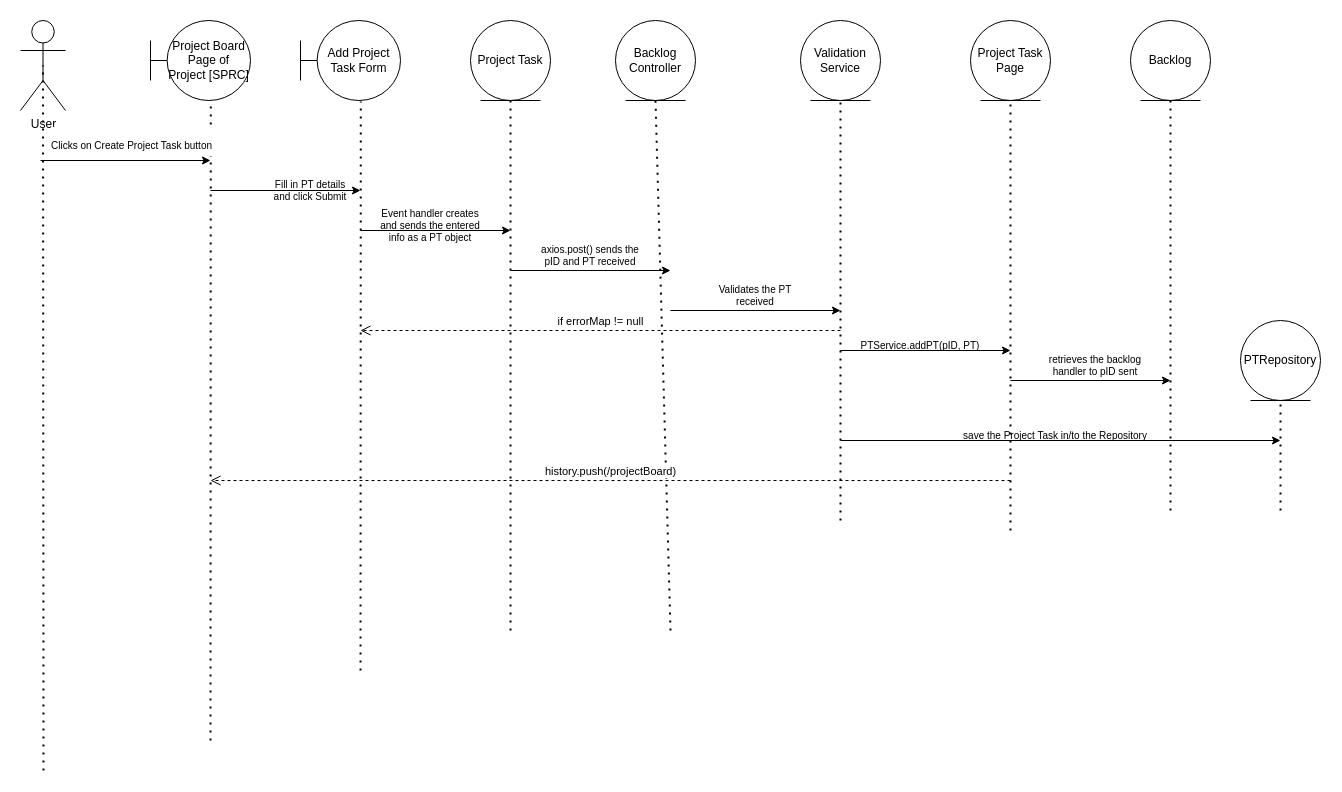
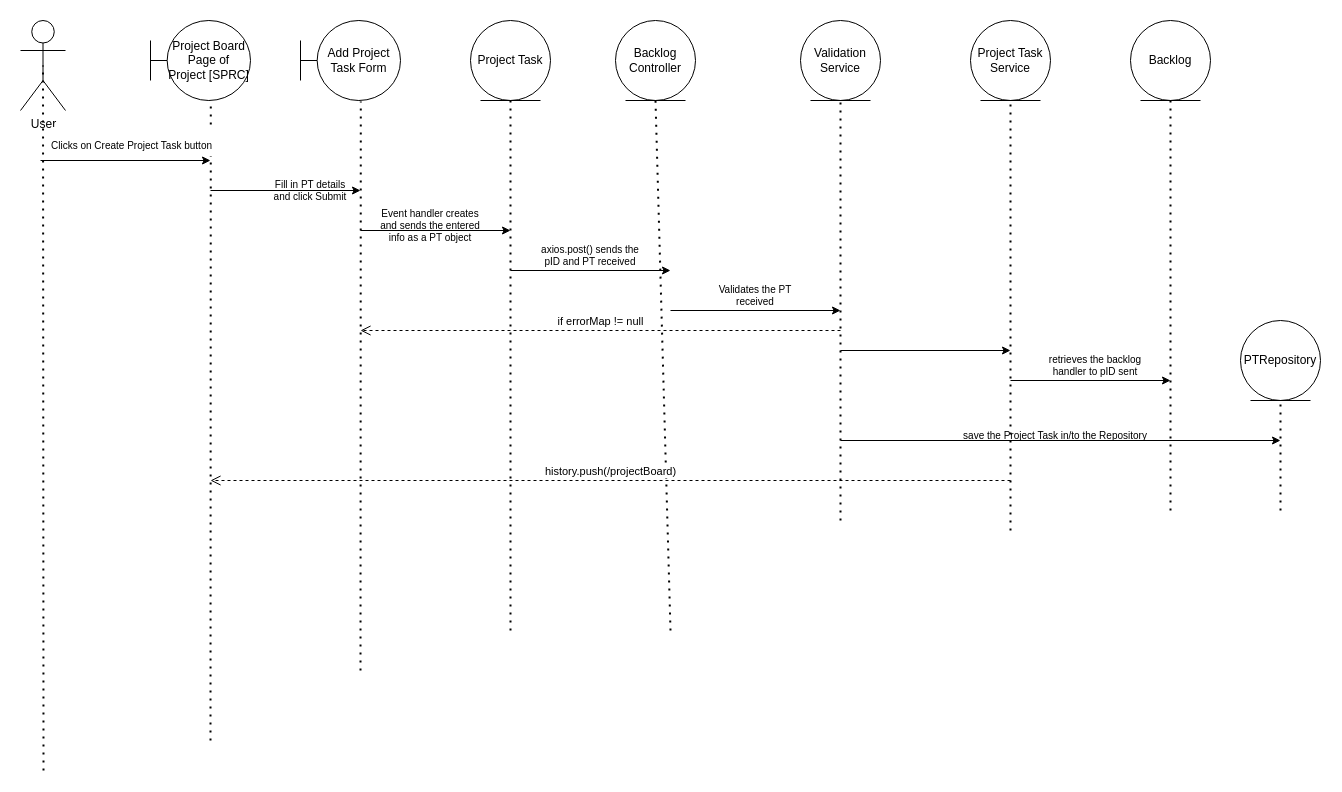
  <mxCell id="0" />
  <mxCell id="1" parent="0" />
  <mxCell id="2" value="User" style="shape=umlActor;verticalLabelPosition=bottom;verticalAlign=top;html=1;" vertex="1" parent="1"><mxGeometry x="20" y="20" width="45" height="90" as="geometry" /></mxCell>
  <mxCell id="3" value="" style="endArrow=none;dashed=1;html=1;dashPattern=1 3;strokeWidth=2;rounded=0;entryX=0.5;entryY=0.5;entryDx=0;entryDy=0;entryPerimeter=0;" edge="1" parent="1" target="2"><mxGeometry width="50" height="50" relative="1" as="geometry"><mxPoint x="43" y="770" as="sourcePoint" /><mxPoint x="130" y="280" as="targetPoint" /></mxGeometry></mxCell>
  <mxCell id="4" value="Project Board Page of Project [SPRC]" style="shape=umlBoundary;whiteSpace=wrap;html=1;" vertex="1" parent="1"><mxGeometry x="150" y="20" width="100" height="80" as="geometry" /></mxCell>
  <mxCell id="5" value="" style="endArrow=none;dashed=1;html=1;dashPattern=1 3;strokeWidth=2;rounded=0;entryX=0.603;entryY=1.014;entryDx=0;entryDy=0;entryPerimeter=0;" edge="1" parent="1" target="4"><mxGeometry width="50" height="50" relative="1" as="geometry"><mxPoint x="210" y="740" as="sourcePoint" /><mxPoint x="300" y="240" as="targetPoint" /></mxGeometry></mxCell>
  <mxCell id="6" value="Add Project Task Form" style="shape=umlBoundary;whiteSpace=wrap;html=1;" vertex="1" parent="1"><mxGeometry x="300" y="20" width="100" height="80" as="geometry" /></mxCell>
  <mxCell id="7" value="" style="endArrow=none;dashed=1;html=1;dashPattern=1 3;strokeWidth=2;rounded=0;entryX=0.603;entryY=1.014;entryDx=0;entryDy=0;entryPerimeter=0;" edge="1" parent="1" target="6"><mxGeometry width="50" height="50" relative="1" as="geometry"><mxPoint x="360" y="670" as="sourcePoint" /><mxPoint x="460" y="250" as="targetPoint" /></mxGeometry></mxCell>
  <mxCell id="8" value="Backlog Controller" style="ellipse;shape=umlEntity;whiteSpace=wrap;html=1;" vertex="1" parent="1"><mxGeometry x="615" y="20" width="80" height="80" as="geometry" /></mxCell>
  <mxCell id="9" value="" style="endArrow=none;dashed=1;html=1;dashPattern=1 3;strokeWidth=2;rounded=0;entryX=0.5;entryY=1;entryDx=0;entryDy=0;" edge="1" parent="1" target="8"><mxGeometry width="50" height="50" relative="1" as="geometry"><mxPoint x="670" y="630" as="sourcePoint" /><mxPoint x="700" y="220" as="targetPoint" /></mxGeometry></mxCell>
  <mxCell id="10" value="Validation Service" style="ellipse;shape=umlEntity;whiteSpace=wrap;html=1;" vertex="1" parent="1"><mxGeometry x="800" y="20" width="80" height="80" as="geometry" /></mxCell>
  <mxCell id="11" value="" style="endArrow=none;dashed=1;html=1;dashPattern=1 3;strokeWidth=2;rounded=0;entryX=0.5;entryY=1;entryDx=0;entryDy=0;" edge="1" parent="1" target="10"><mxGeometry width="50" height="50" relative="1" as="geometry"><mxPoint x="840" y="520" as="sourcePoint" /><mxPoint x="860" y="220" as="targetPoint" /></mxGeometry></mxCell>
  <mxCell id="12" value="Backlog" style="ellipse;shape=umlEntity;whiteSpace=wrap;html=1;" vertex="1" parent="1"><mxGeometry x="1130" y="20" width="80" height="80" as="geometry" /></mxCell>
  <mxCell id="13" value="" style="endArrow=none;dashed=1;html=1;dashPattern=1 3;strokeWidth=2;rounded=0;entryX=0.5;entryY=1;entryDx=0;entryDy=0;" edge="1" parent="1" target="12"><mxGeometry width="50" height="50" relative="1" as="geometry"><mxPoint x="1170" y="510" as="sourcePoint" /><mxPoint x="1190" y="210" as="targetPoint" /></mxGeometry></mxCell>
  <mxCell id="14" value="" style="endArrow=classic;html=1;rounded=0;fontSize=24;" edge="1" parent="1"><mxGeometry width="50" height="50" relative="1" as="geometry"><mxPoint x="40" y="160" as="sourcePoint" /><mxPoint x="210" y="160" as="targetPoint" /></mxGeometry></mxCell>
  <mxCell id="15" value="&lt;font style=&quot;font-size: 10px&quot;&gt;Clicks on Create Project Task button&lt;/font&gt;" style="edgeLabel;html=1;align=center;verticalAlign=middle;resizable=0;points=[];fontSize=24;" vertex="1" connectable="0" parent="14"><mxGeometry x="-0.314" y="2" relative="1" as="geometry"><mxPoint x="32" y="-18" as="offset" /></mxGeometry></mxCell>
  <mxCell id="16" value="" style="endArrow=classic;html=1;rounded=0;fontSize=10;" edge="1" parent="1"><mxGeometry width="50" height="50" relative="1" as="geometry"><mxPoint x="210" y="190" as="sourcePoint" /><mxPoint x="360" y="190" as="targetPoint" /></mxGeometry></mxCell>
  <mxCell id="17" value="Fill in PT details and click Submit" style="text;html=1;strokeColor=none;fillColor=none;align=center;verticalAlign=middle;whiteSpace=wrap;rounded=0;fontSize=10;" vertex="1" parent="1"><mxGeometry x="265" y="170" width="90" height="40" as="geometry" /></mxCell>
  <mxCell id="18" value="Project Task" style="ellipse;shape=umlEntity;whiteSpace=wrap;html=1;" vertex="1" parent="1"><mxGeometry x="470" y="20" width="80" height="80" as="geometry" /></mxCell>
  <mxCell id="19" value="" style="endArrow=none;dashed=1;html=1;dashPattern=1 3;strokeWidth=2;rounded=0;entryX=0.5;entryY=1;entryDx=0;entryDy=0;" edge="1" parent="1" target="18"><mxGeometry width="50" height="50" relative="1" as="geometry"><mxPoint x="510" y="630" as="sourcePoint" /><mxPoint x="530" y="220" as="targetPoint" /></mxGeometry></mxCell>
  <mxCell id="20" value="" style="endArrow=classic;html=1;rounded=0;fontSize=10;" edge="1" parent="1"><mxGeometry width="50" height="50" relative="1" as="geometry"><mxPoint x="360" y="230" as="sourcePoint" /><mxPoint x="510" y="230" as="targetPoint" /></mxGeometry></mxCell>
  <mxCell id="21" value="Event handler creates and sends the entered info as a PT object" style="text;html=1;strokeColor=none;fillColor=none;align=center;verticalAlign=middle;whiteSpace=wrap;rounded=0;fontSize=10;" vertex="1" parent="1"><mxGeometry x="375" y="190" width="110" height="70" as="geometry" /></mxCell>
  <mxCell id="22" value="" style="endArrow=classic;html=1;rounded=0;fontSize=10;" edge="1" parent="1"><mxGeometry width="50" height="50" relative="1" as="geometry"><mxPoint x="510" y="270" as="sourcePoint" /><mxPoint x="670" y="270" as="targetPoint" /></mxGeometry></mxCell>
  <mxCell id="23" value="axios.post() sends the pID and PT received" style="text;html=1;strokeColor=none;fillColor=none;align=center;verticalAlign=middle;whiteSpace=wrap;rounded=0;fontSize=10;" vertex="1" parent="1"><mxGeometry x="540" y="250" width="100" height="10" as="geometry" /></mxCell>
  <mxCell id="24" value="" style="endArrow=classic;html=1;rounded=0;fontSize=10;" edge="1" parent="1"><mxGeometry width="50" height="50" relative="1" as="geometry"><mxPoint x="670" y="310" as="sourcePoint" /><mxPoint x="840" y="310" as="targetPoint" /></mxGeometry></mxCell>
  <mxCell id="25" value="Validates the PT received" style="text;html=1;strokeColor=none;fillColor=none;align=center;verticalAlign=middle;whiteSpace=wrap;rounded=0;fontSize=10;" vertex="1" parent="1"><mxGeometry x="700" y="280" width="110" height="30" as="geometry" /></mxCell>
- <mxCell id="26" value="Project Task Page" style="ellipse;shape=umlEntity;whiteSpace=wrap;html=1;" vertex="1" parent="1"><mxGeometry x="970" y="20" width="80" height="80" as="geometry" /></mxCell>
+ <mxCell id="26" value="Project Task Service" style="ellipse;shape=umlEntity;whiteSpace=wrap;html=1;" vertex="1" parent="1"><mxGeometry x="970" y="20" width="80" height="80" as="geometry" /></mxCell>
  <mxCell id="27" value="" style="endArrow=none;dashed=1;html=1;dashPattern=1 3;strokeWidth=2;rounded=0;entryX=0.5;entryY=1;entryDx=0;entryDy=0;" edge="1" parent="1" target="26"><mxGeometry width="50" height="50" relative="1" as="geometry"><mxPoint x="1010" y="530" as="sourcePoint" /><mxPoint x="1030" y="200" as="targetPoint" /></mxGeometry></mxCell>
  <mxCell id="28" value="" style="endArrow=classic;html=1;rounded=0;fontSize=10;" edge="1" parent="1"><mxGeometry width="50" height="50" relative="1" as="geometry"><mxPoint x="840" y="350" as="sourcePoint" /><mxPoint x="1010" y="350" as="targetPoint" /></mxGeometry></mxCell>
- <mxCell id="29" value="PTService.addPT(pID, PT)" style="text;html=1;strokeColor=none;fillColor=none;align=center;verticalAlign=middle;whiteSpace=wrap;rounded=0;fontSize=10;" vertex="1" parent="1"><mxGeometry x="855" y="330" width="130" height="30" as="geometry" /></mxCell>
  <mxCell id="30" value="" style="endArrow=classic;html=1;rounded=0;fontSize=10;" edge="1" parent="1"><mxGeometry width="50" height="50" relative="1" as="geometry"><mxPoint x="1010" y="380" as="sourcePoint" /><mxPoint x="1170" y="380" as="targetPoint" /></mxGeometry></mxCell>
  <mxCell id="31" value="retrieves the backlog handler to pID sent" style="text;html=1;strokeColor=none;fillColor=none;align=center;verticalAlign=middle;whiteSpace=wrap;rounded=0;fontSize=10;" vertex="1" parent="1"><mxGeometry x="1040" y="350" width="110" height="30" as="geometry" /></mxCell>
  <mxCell id="32" value="history.push(/projectBoard)" style="html=1;verticalAlign=bottom;endArrow=open;dashed=1;endSize=8;rounded=0;" edge="1" parent="1"><mxGeometry relative="1" as="geometry"><mxPoint x="1010" y="480" as="sourcePoint" /><mxPoint x="210" y="480" as="targetPoint" /></mxGeometry></mxCell>
  <mxCell id="33" value="PTRepository" style="ellipse;shape=umlEntity;whiteSpace=wrap;html=1;" vertex="1" parent="1"><mxGeometry x="1240" y="320" width="80" height="80" as="geometry" /></mxCell>
  <mxCell id="34" value="" style="endArrow=none;dashed=1;html=1;dashPattern=1 3;strokeWidth=2;rounded=0;entryX=0.5;entryY=1;entryDx=0;entryDy=0;" edge="1" parent="1" target="33"><mxGeometry width="50" height="50" relative="1" as="geometry"><mxPoint x="1280" y="510" as="sourcePoint" /><mxPoint x="1300" y="510" as="targetPoint" /></mxGeometry></mxCell>
  <mxCell id="35" value="" style="endArrow=classic;html=1;rounded=0;fontSize=10;" edge="1" parent="1"><mxGeometry width="50" height="50" relative="1" as="geometry"><mxPoint x="840" y="440" as="sourcePoint" /><mxPoint x="1280" y="440" as="targetPoint" /></mxGeometry></mxCell>
  <mxCell id="36" value="save the Project Task in/to the Repository" style="text;html=1;strokeColor=none;fillColor=none;align=center;verticalAlign=middle;whiteSpace=wrap;rounded=0;fontSize=10;" vertex="1" parent="1"><mxGeometry x="900" y="420" width="310" height="30" as="geometry" /></mxCell>
  <mxCell id="37" value="if errorMap != null" style="html=1;verticalAlign=bottom;endArrow=open;dashed=1;endSize=8;rounded=0;" edge="1" parent="1"><mxGeometry relative="1" as="geometry"><mxPoint x="840" y="330" as="sourcePoint" /><mxPoint x="360" y="330" as="targetPoint" /></mxGeometry></mxCell>
